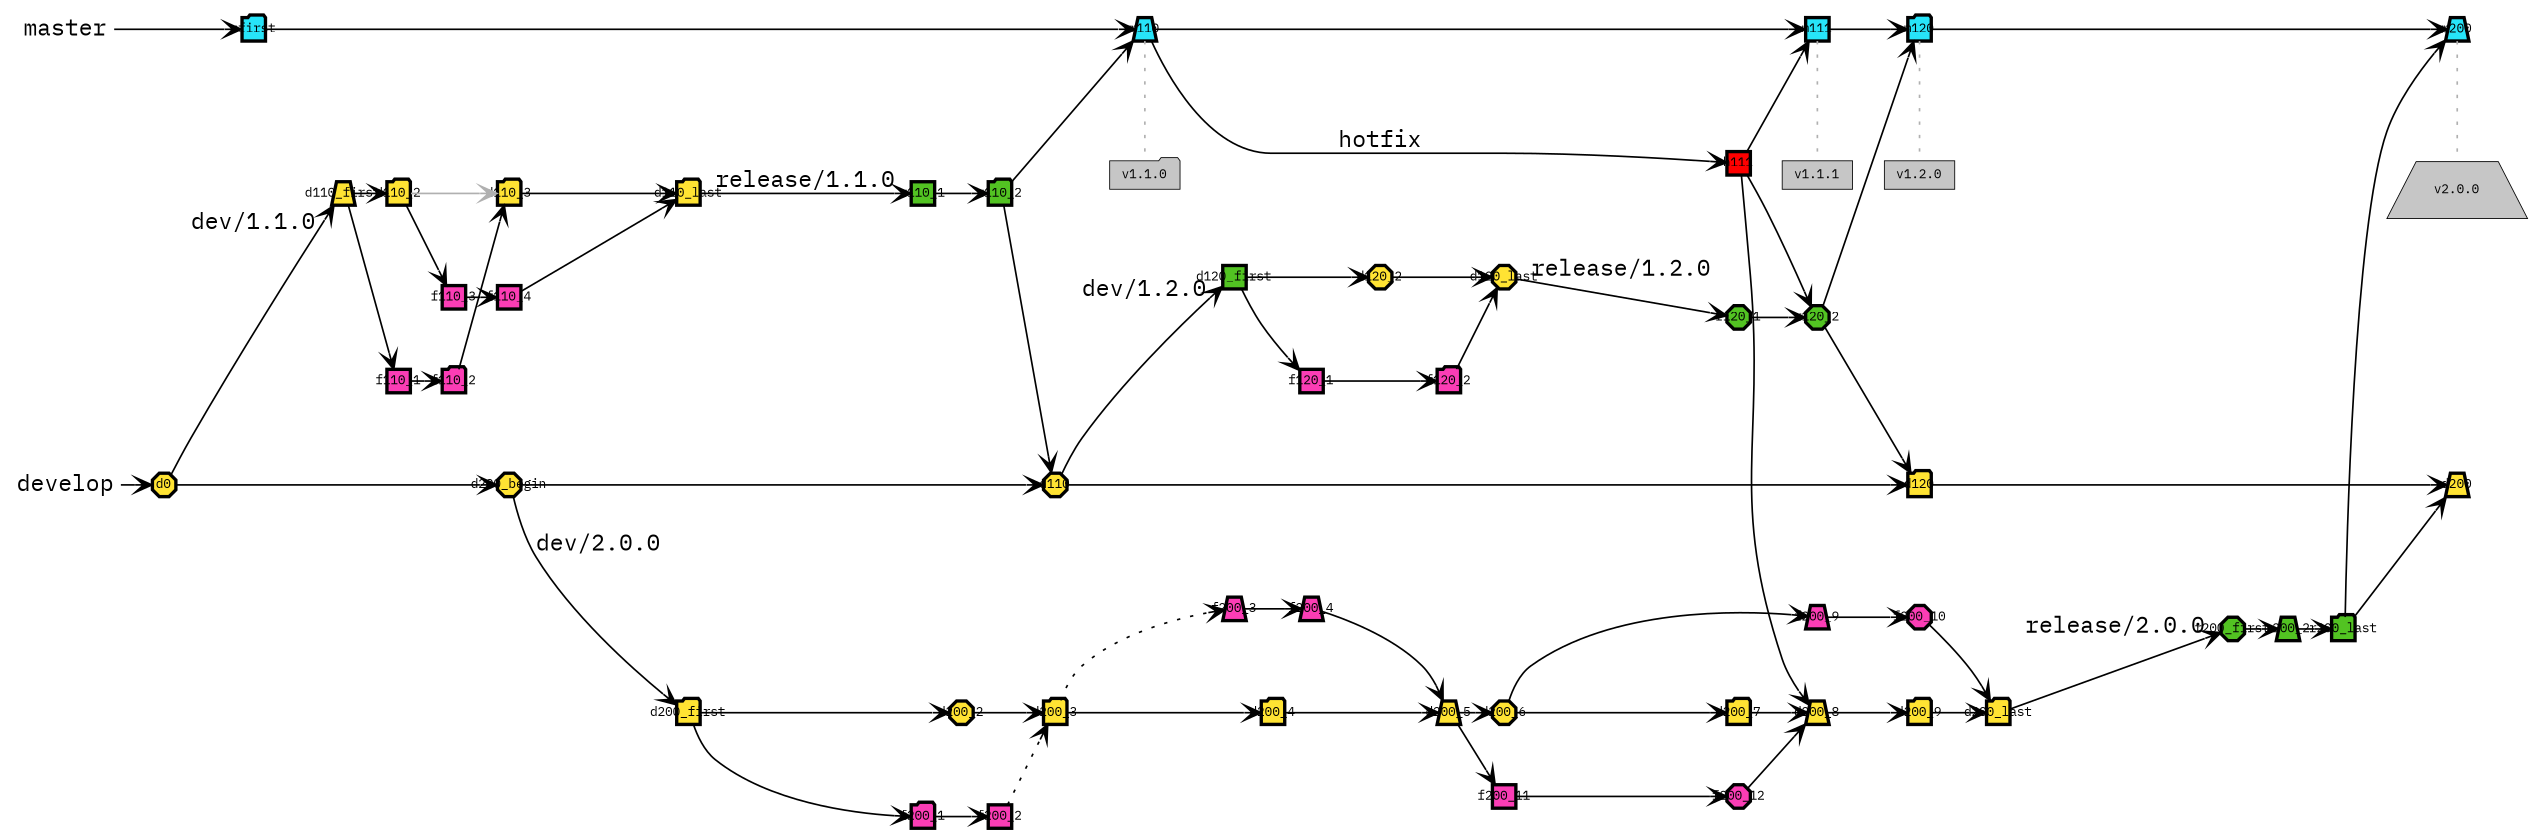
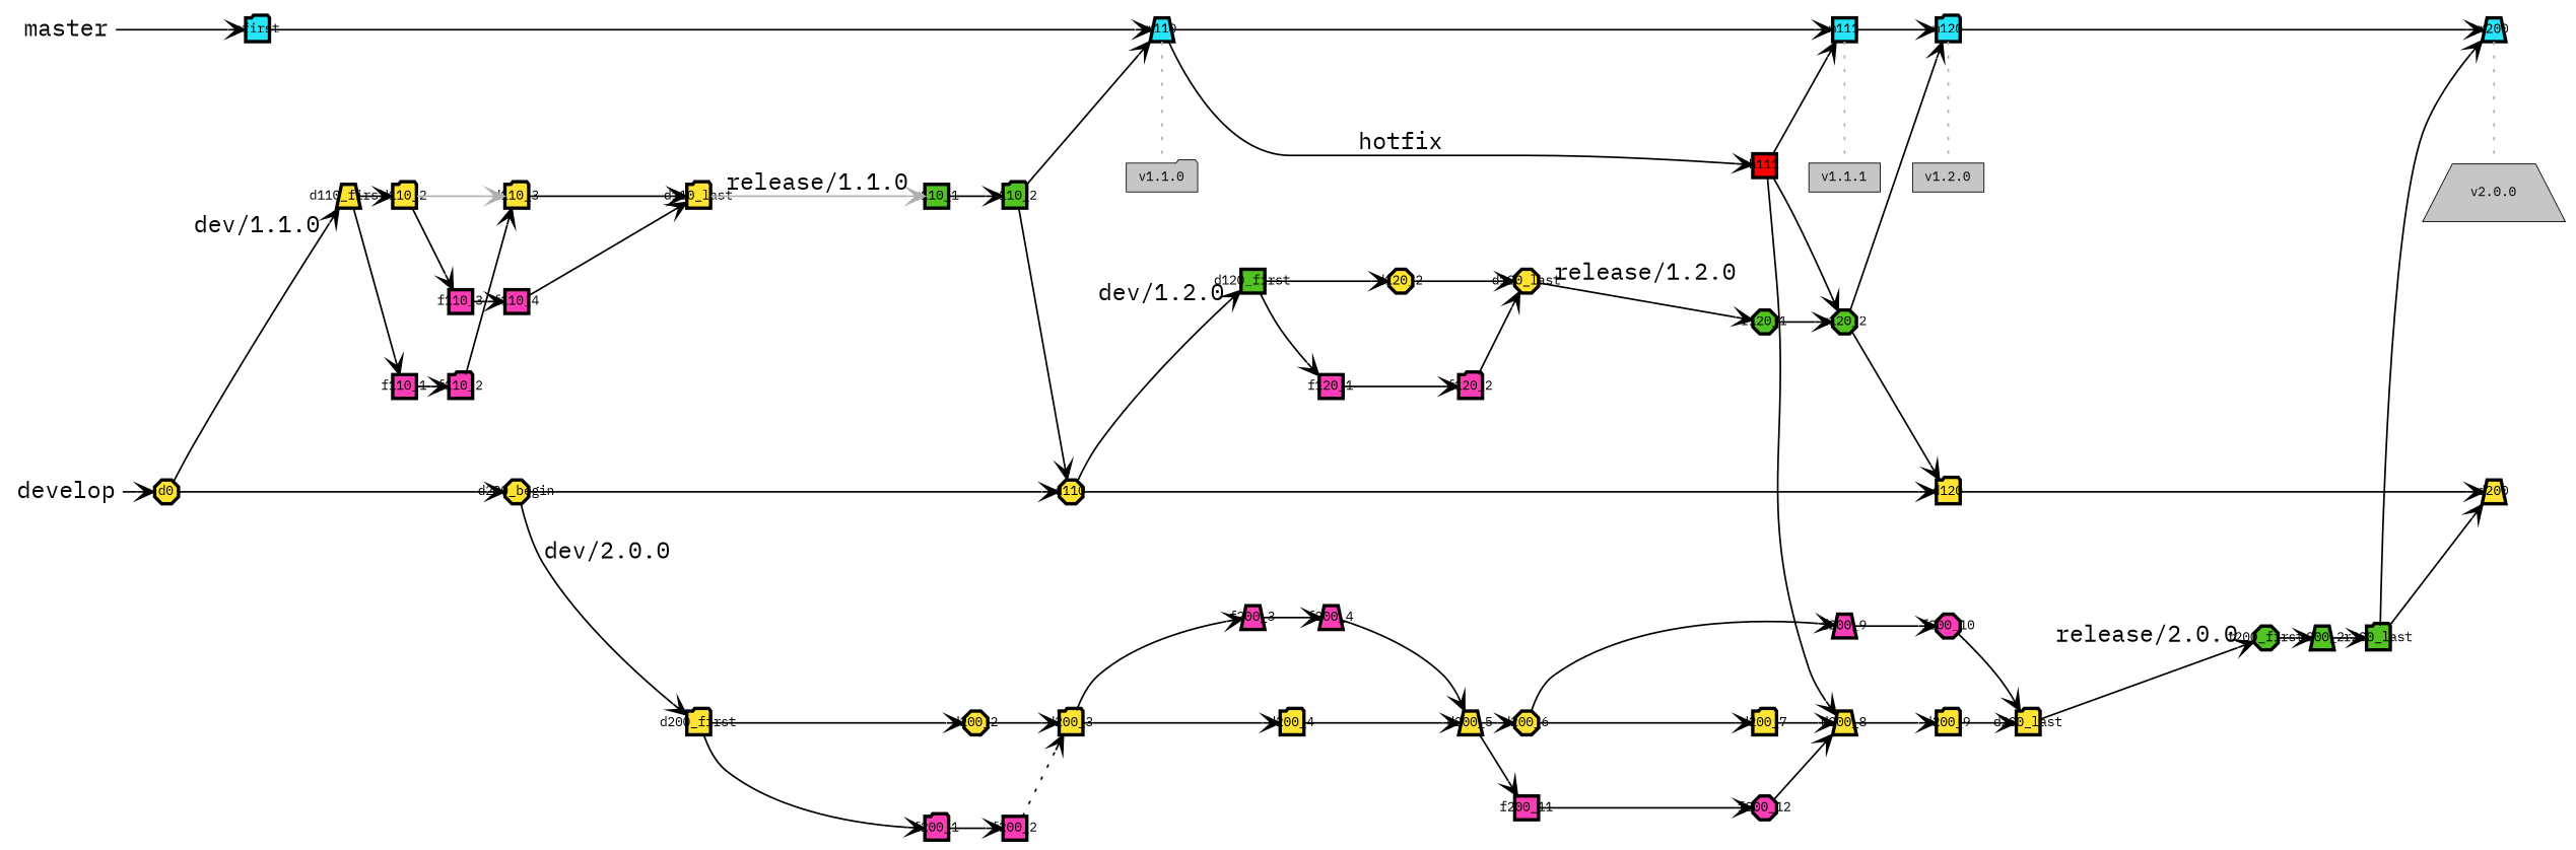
  digraph {
    fontname="IBM Plex Mono"
    forcelabels=false
    nodesep=0.5
    rankdir=LR
    ranksep=0.25
    splines=true
    node [color=black fillcolor="#FFE333" fixedsize=true font=Consolas fontcolor=black fontname="IBM Plex Mono" fontsize="8pt" group="develop/2.0.0" penwidth=2 shape=folder style=filled]
    edge [arrowhead=open color=black fontname="IBM Plex Mono" penwidth=1]
    n1 [fillcolor=none fixedsize=false fontsize=14 group=master height=0 label=master margin=0.05 penwidth=0 shape=none width=0]
    n2 [fillcolor=none fixedsize=false fontsize=14 group=develop height=0 label=develop margin=0.05 penwidth=0 shape=none width=0]
    d200_9 [height=0.2 width=0.2]
    f200_10 [fillcolor="#FB3DB5" group="feature/200" height=0.2 shape=octagon width=0.2]
    m110 [fillcolor="#27E4F9" group=master height=0.2 shape=trapezium width=0.2]
    n6 [fillcolor="#C6C6C6" fixedsize=false group="hotfix/1.1.1" height=0.2 label="v1.1.0" margin="0.1,0.055" penwidth=0.5 width=0.2]
    m111 [fillcolor="#27E4F9" group=master height=0.2 shape=box width=0.2]
    n8 [fillcolor="#C6C6C6" fixedsize=false group="hotfix/1.1.1" height=0.2 label="v1.1.1" margin="0.1,0.055" penwidth=0.5 shape=box width=0.2]
    m120 [fillcolor="#27E4F9" group=master height=0.2 width=0.2]
    n10 [fillcolor="#C6C6C6" fixedsize=false group="hotfix/1.1.1" height=0.2 label="v1.2.0" margin="0.1,0.055" penwidth=0.5 shape=box width=0.2]
    m200 [fillcolor="#27E4F9" group=master height=0.2 shape=trapezium width=0.2]
    n12 [fillcolor="#C6C6C6" fixedsize=false group="hotfix/1.1.1" height=0.2 label="v2.0.0" margin="0.1,0.055" penwidth=0.5 shape=trapezium width=0.2]
    r120_1 [fillcolor="#52C322" group="release/1.1.0" height=0.2 shape=octagon width=0.2]
    h111 [fillcolor=red group="hotfix/1.1.1" height=0.2 shape=box width=0.2]
    mfirst [fillcolor="#27E4F9" group=master height=0.2 width=0.2]
    d0 [group=develop height=0.2 shape=octagon width=0.2]
    d200_last [height=0.2 width=0.2]
    r120_2 [fillcolor="#52C322" group="release/1.1.0" height=0.2 shape=octagon width=0.2]
    d200_8 [height=0.2 shape=trapezium width=0.2]
    d200_begin [group=develop height=0.2 shape=octagon width=0.2]
    d110_first [group="develop/1.1.0" height=0.2 shape=trapezium width=0.2]
    d110 [group=develop height=0.2 shape=octagon width=0.2]
    d200_first [height=0.2 width=0.2]
    d110_2 [group="develop/1.1.0" height=0.2 width=0.2]
    f110_1 [fillcolor="#FB3DB5" group="feature/110" height=0.2 shape=box width=0.2]
    d120 [group=develop height=0.2 width=0.2]
    d120_first [fillcolor="#52C322" group="develop/1.2.0" height=0.2 shape=box width=0.2]
    d200_2 [height=0.2 shape=octagon width=0.2]
    f200_1 [fillcolor="#FB3DB5" group="feature/200" height=0.2 width=0.2]
    d200 [group=develop height=0.2 shape=trapezium width=0.2]
    d120_2 [group="develop/1.2.0" height=0.2 shape=octagon width=0.2]
    f120_1 [fillcolor="#FB3DB5" group="feature/120" height=0.2 shape=box width=0.2]
    d110_3 [group="develop/1.1.0" height=0.2 width=0.2]
    f110_3 [fillcolor="#FB3DB5" group="feature/110" height=0.2 shape=box width=0.2]
    f110_2 [fillcolor="#FB3DB5" group="feature/110" height=0.2 width=0.2]
    d110_last [group="develop/1.1.0" height=0.2 width=0.2]
    f110_4 [fillcolor="#FB3DB5" group="feature/110" height=0.2 shape=box width=0.2]
    r110_1 [fillcolor="#52C322" group="release/1.1.0" height=0.2 shape=box width=0.2]
    r110_2 [fillcolor="#52C322" group="release/1.1.0" height=0.2 width=0.2]
    d120_last [group="develop/1.2.0" height=0.2 shape=octagon width=0.2]
    f120_2 [fillcolor="#FB3DB5" group="feature/120" height=0.2 width=0.2]
    d200_3 [height=0.2 width=0.2]
    f200_2 [fillcolor="#FB3DB5" group="feature/200" height=0.2 shape=box width=0.2]
    d200_4 [height=0.2 width=0.2]
    f200_3 [fillcolor="#FB3DB5" group="feature/200" height=0.2 shape=trapezium width=0.2]
    d200_5 [height=0.2 shape=trapezium width=0.2]
    f200_4 [fillcolor="#FB3DB5" group="feature/200" height=0.2 shape=trapezium width=0.2]
    d200_6 [height=0.2 shape=octagon width=0.2]
    f200_11 [fillcolor="#FB3DB5" group="feature/200" height=0.2 shape=box width=0.2]
    d200_7 [height=0.2 width=0.2]
    f200_9 [fillcolor="#FB3DB5" group="feature/200" height=0.2 shape=trapezium width=0.2]
    f200_12 [fillcolor="#FB3DB5" group="feature/200" height=0.2 shape=octagon width=0.2]
    r200_first [fillcolor="#52C322" group="release/2.0.0" height=0.2 shape=octagon width=0.2]
    r200_2 [fillcolor="#52C322" group="release/2.0.0" height=0.2 shape=trapezium width=0.2]
    r200_last [fillcolor="#52C322" group="release/2.0.0" height=0.2 width=0.2]
    subgraph sub_1 {
      rank=min
      n1
    }
    subgraph sub_2 {
      rank=source
      n2
    }
    subgraph sub_3 {
      rank=same
      d200_9
      f200_10
    }
    subgraph sub_4 {
      rank=same
      m110
      n6
    }
    subgraph sub_5 {
      rank=same
      m111
      n8
    }
    subgraph sub_6 {
      rank=same
      m120
      n10
    }
    subgraph sub_7 {
      rank=same
      m200
      n12
    }
    subgraph sub_8 {
      rank=same
      r120_1
      h111
    }
    n1 -> mfirst
    n2 -> d0
    d200_9 -> d200_last
    f200_10 -> d200_last
    m110 -> n6 [arrowhead=none color="#b0b0b0" style=dotted]
    m110 -> m111
    m110 -> h111 [label=hotfix]
    m111 -> n8 [arrowhead=none color="#b0b0b0" style=dotted]
    m111 -> m120
    m120 -> n10 [arrowhead=none color="#b0b0b0" style=dotted]
    m120 -> m200
    m200 -> n12 [arrowhead=none color="#b0b0b0" style=dotted]
    r120_1 -> r120_2
    h111 -> m111
    h111 -> r120_2
    h111 -> d200_8
    mfirst -> m110
    d0 -> d200_begin
    d0 -> d110_first [label="dev/1.1.0"]
    d200_last -> r200_first [label="release/2.0.0"]
    r120_2 -> m120
    r120_2 -> d120
    d200_8 -> d200_9
    d200_begin -> d110
    d200_begin -> d200_first [label="dev/2.0.0"]
    d110_first -> d110_2
    d110_first -> f110_1
    d110 -> d120
    d110 -> d120_first [label="dev/1.2.0"]
    d200_first -> d200_2
    d200_first -> f200_1
    d110_2 -> d110_3 [color="#b0b0b0"]
    d110_2 -> f110_3
    f110_1 -> f110_2
    d120 -> d200
    d120_first -> d120_2
    d120_first -> f120_1
    d200_2 -> d200_3
    f200_1 -> f200_2
    d120_2 -> d120_last
    f120_1 -> f120_2
    d110_3 -> d110_last
    f110_3 -> f110_4
    f110_2 -> d110_3
-   d110_last -> r110_1 [label="release/1.1.0"]
+   d110_last -> r110_1 [color="#b0b0b0" label="release/1.1.0"]
    f110_4 -> d110_last
    r110_1 -> r110_2
    r110_2 -> m110
    r110_2 -> d110
    d120_last -> r120_1 [label="release/1.2.0"]
    f120_2 -> d120_last
    d200_3 -> d200_4
-   d200_3 -> f200_3 [style=dotted]
+   d200_3 -> f200_3
    f200_2 -> d200_3 [style=dotted]
    d200_4 -> d200_5
    f200_3 -> f200_4
    d200_5 -> d200_6
    d200_5 -> f200_11
    f200_4 -> d200_5
    d200_6 -> d200_7
    d200_6 -> f200_9
    f200_11 -> f200_12
    d200_7 -> d200_8
    f200_9 -> f200_10
    f200_12 -> d200_8
    r200_first -> r200_2
    r200_2 -> r200_last
    r200_last -> m200
    r200_last -> d200
  }
